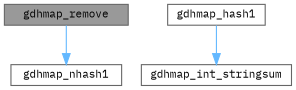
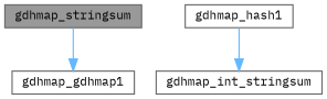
  digraph {
    fontname="IBM Plex Mono"
    rankdir=TB
    node [color=grey40 fillcolor=white fontname="IBM Plex Mono" fontsize=10 shape=box style=filled]
    edge [color=steelblue1 fontname="IBM Plex Mono" fontsize=10 labelfontname=Helvetica labelfontsize=10 style=solid]
-   n1 [color=gray40 fillcolor=grey60 fontcolor=black height=0.2 label=gdhmap_remove width=0.4]
-   n2 [height=0.2 label=gdhmap_nhash1 width=0.4]
+   n1 [color=gray40 fillcolor=grey60 fontcolor=black height=0.2 label=gdhmap_stringsum width=0.4]
+   n2 [height=0.2 label=gdhmap_gdhmap1 width=0.4]
    n3 [height=0.2 label=gdhmap_hash1 width=0.4]
    n4 [height=0.2 label=gdhmap_int_stringsum width=0.4]
    n1 -> n2
    n3 -> n4
  }
